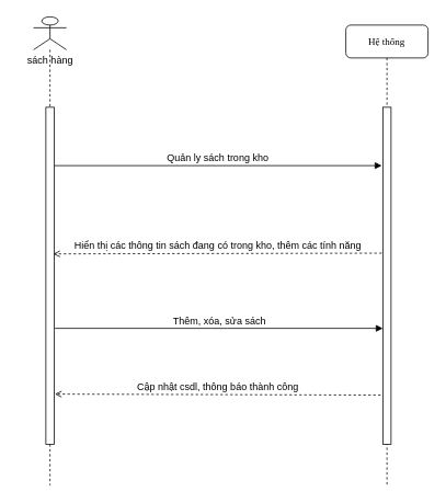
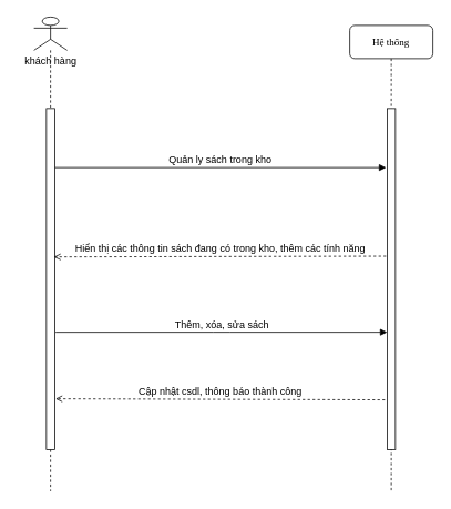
  <mxCell id="0" />
  <mxCell id="1" parent="0" />
  <mxCell id="2" value="Hệ thống" style="shape=umlLifeline;perimeter=lifelinePerimeter;whiteSpace=wrap;html=1;container=1;collapsible=0;recursiveResize=0;outlineConnect=0;rounded=1;shadow=0;comic=0;labelBackgroundColor=none;strokeWidth=1;fontFamily=Verdana;fontSize=12;align=center;" parent="1" vertex="1"><mxGeometry x="420" y="30" width="100" height="560" as="geometry" /></mxCell>
  <mxCell id="3" value="" style="html=1;points=[];perimeter=orthogonalPerimeter;rounded=0;shadow=0;comic=0;labelBackgroundColor=none;strokeWidth=1;fontFamily=Verdana;fontSize=12;align=center;" parent="2" vertex="1"><mxGeometry x="45" y="100" width="10" height="410" as="geometry" /></mxCell>
  <mxCell id="4" value="&lt;font face=&quot;Helvetica&quot;&gt;Quản ly sách trong kho&lt;/font&gt;" style="html=1;verticalAlign=bottom;endArrow=block;labelBackgroundColor=none;fontFamily=Verdana;fontSize=12;edgeStyle=elbowEdgeStyle;elbow=vertical;entryX=0.437;entryY=0.305;entryDx=0;entryDy=0;entryPerimeter=0;" parent="1" source="6" target="2" edge="1"><mxGeometry relative="1" as="geometry"><mxPoint x="95" y="200" as="sourcePoint" /><mxPoint x="340" y="200" as="targetPoint" /></mxGeometry></mxCell>
  <mxCell id="5" value="" style="shape=umlLifeline;perimeter=lifelinePerimeter;whiteSpace=wrap;html=1;container=1;dropTarget=0;collapsible=0;recursiveResize=0;outlineConnect=0;portConstraint=eastwest;newEdgeStyle={&quot;curved&quot;:0,&quot;rounded&quot;:0};participant=umlActor;" vertex="1" parent="1"><mxGeometry x="40" y="20" width="40" height="570" as="geometry" /></mxCell>
  <mxCell id="6" value="" style="html=1;points=[[0,0,0,0,5],[0,1,0,0,-5],[1,0,0,0,5],[1,1,0,0,-5]];perimeter=orthogonalPerimeter;outlineConnect=0;targetShapes=umlLifeline;portConstraint=eastwest;newEdgeStyle={&quot;curved&quot;:0,&quot;rounded&quot;:0};" vertex="1" parent="5"><mxGeometry x="15" y="110" width="10" height="410" as="geometry" /></mxCell>
- <mxCell id="7" value="&lt;span style=&quot;font-weight: normal;&quot;&gt;sách hàng&lt;/span&gt;" style="text;align=center;fontStyle=1;verticalAlign=middle;spacingLeft=3;spacingRight=3;strokeColor=none;rotatable=0;points=[[0,0.5],[1,0.5]];portConstraint=eastwest;html=1;" vertex="1" parent="1"><mxGeometry x="20" y="60" width="80" height="26" as="geometry" /></mxCell>
+ <mxCell id="7" value="&lt;span style=&quot;font-weight: normal;&quot;&gt;khách hàng&lt;/span&gt;" style="text;align=center;fontStyle=1;verticalAlign=middle;spacingLeft=3;spacingRight=3;strokeColor=none;rotatable=0;points=[[0,0.5],[1,0.5]];portConstraint=eastwest;html=1;" vertex="1" parent="1"><mxGeometry x="20" y="60" width="80" height="26" as="geometry" /></mxCell>
  <mxCell id="8" value="&lt;font face=&quot;Helvetica&quot; style=&quot;font-size: 12px;&quot;&gt;Hiển thị các thông tin sách đang có trong kho, thêm các tính năng&lt;/font&gt;" style="html=1;verticalAlign=bottom;labelBackgroundColor=none;endArrow=open;endFill=0;dashed=1;rounded=0;entryX=0.575;entryY=0.506;entryDx=0;entryDy=0;entryPerimeter=0;fontStyle=0;exitX=-0.133;exitY=0.433;exitDx=0;exitDy=0;exitPerimeter=0;" edge="1" parent="1" source="3"><mxGeometry width="160" relative="1" as="geometry"><mxPoint x="440" y="308" as="sourcePoint" /><mxPoint x="64" y="308.42" as="targetPoint" /><Array as="points" /></mxGeometry></mxCell>
  <mxCell id="9" value="&lt;font face=&quot;Helvetica&quot;&gt;Thêm, xóa, sửa sách&lt;/font&gt;" style="html=1;verticalAlign=bottom;endArrow=block;labelBackgroundColor=none;fontFamily=Verdana;fontSize=12;edgeStyle=elbowEdgeStyle;elbow=vertical;entryX=0.437;entryY=0.305;entryDx=0;entryDy=0;entryPerimeter=0;" edge="1" parent="1"><mxGeometry relative="1" as="geometry"><mxPoint x="66" y="399" as="sourcePoint" /><mxPoint x="465" y="399" as="targetPoint" /></mxGeometry></mxCell>
  <mxCell id="10" value="&lt;font style=&quot;font-size: 12px;&quot;&gt;Cập nhật csdl, thông báo thành công&lt;/font&gt;" style="html=1;verticalAlign=bottom;labelBackgroundColor=none;endArrow=open;endFill=0;dashed=1;rounded=0;entryX=0.575;entryY=0.506;entryDx=0;entryDy=0;entryPerimeter=0;fontStyle=0;exitX=0.423;exitY=0.804;exitDx=0;exitDy=0;exitPerimeter=0;" edge="1" parent="1" source="2"><mxGeometry width="160" relative="1" as="geometry"><mxPoint x="430" y="490" as="sourcePoint" /><mxPoint x="66" y="479" as="targetPoint" /><Array as="points" /></mxGeometry></mxCell>
